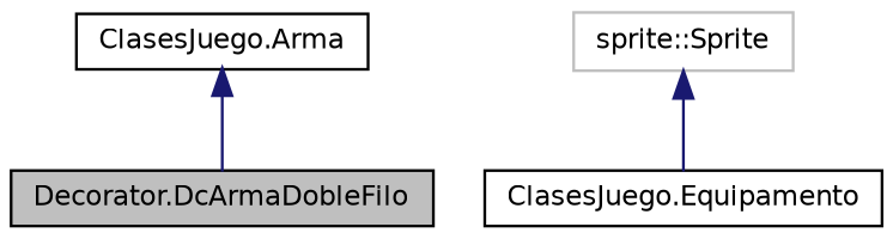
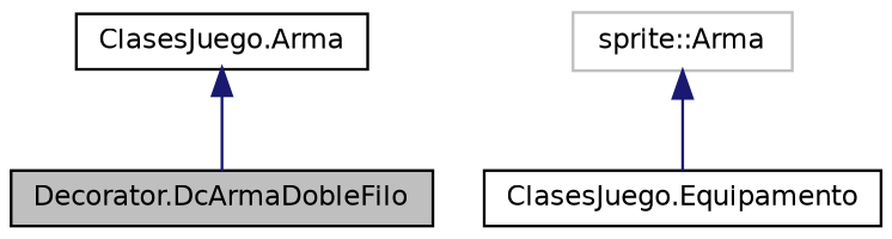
  digraph {
    node [color=black fillcolor=white fontname=Helvetica fontsize=10 shape=record style=filled]
    edge [color=midnightblue dir=back fontname=Helvetica fontsize=10 labelfontname=Helvetica labelfontsize=10 style=solid]
    n1 [fillcolor=grey75 fontcolor=black height=0.2 label="Decorator.DcArmaDobleFilo" width=0.4]
    n2 [height=0.2 label="ClasesJuego.Arma" width=0.4]
    n3 [height=0.2 label="ClasesJuego.Equipamento" width=0.4]
-   n4 [color=grey75 height=0.2 label="sprite::Sprite" width=0.4]
+   n4 [color=grey75 height=0.2 label="sprite::Arma" width=0.4]
    n2 -> n1
    n4 -> n3
  }
